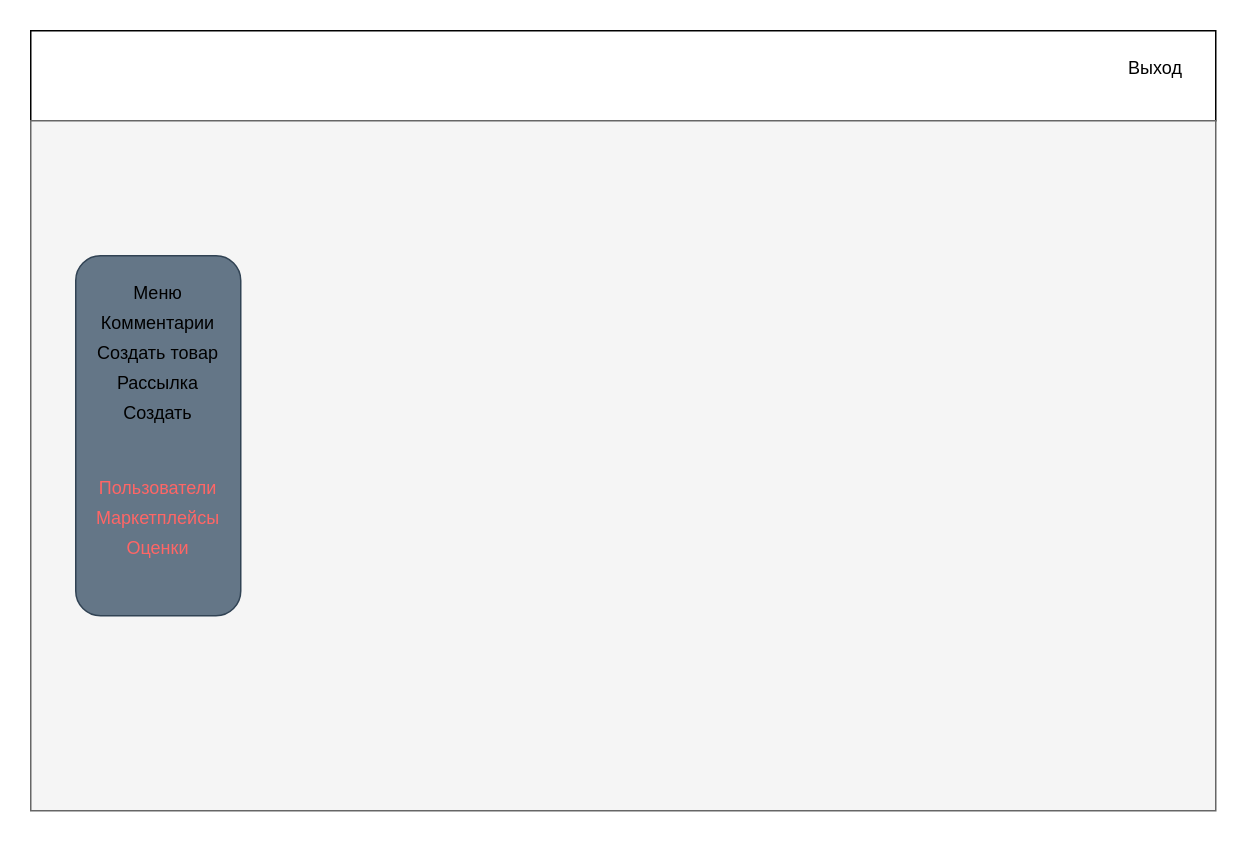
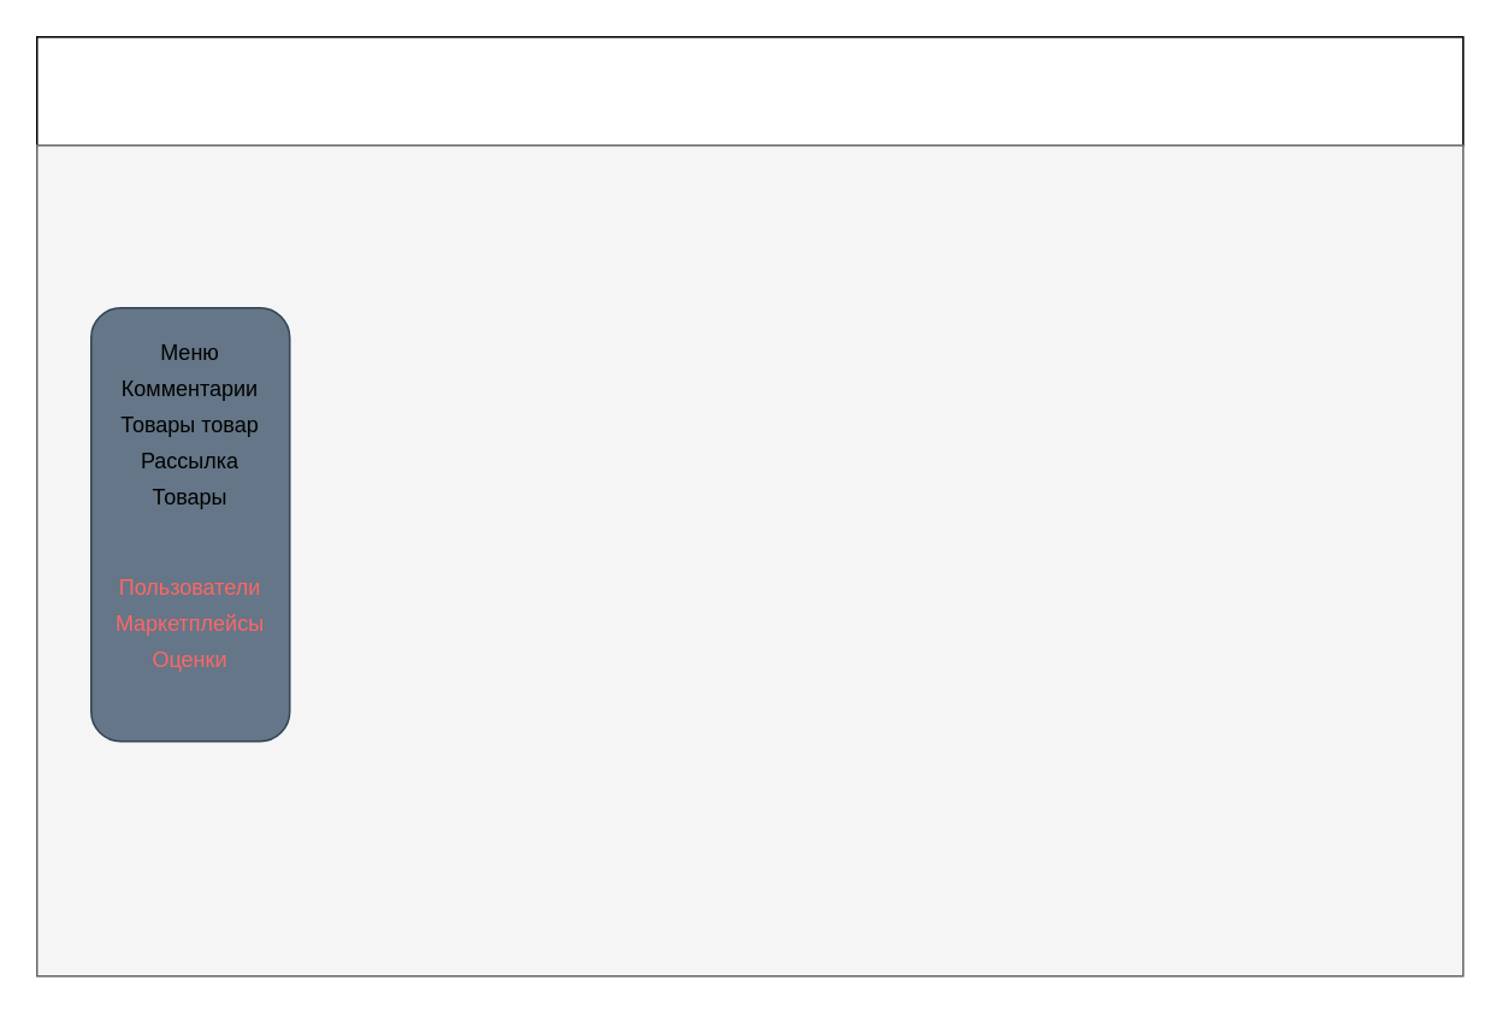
  <mxCell id="0" />
  <mxCell id="1" parent="0" />
  <mxCell id="2" value="" style="rounded=0;whiteSpace=wrap;html=1;" vertex="1" parent="1"><mxGeometry x="20" y="20" width="790" height="60" as="geometry" /></mxCell>
- <mxCell id="3" value="Выход" style="text;html=1;strokeColor=none;fillColor=none;align=center;verticalAlign=middle;whiteSpace=wrap;rounded=0;" vertex="1" parent="1"><mxGeometry x="740" y="30" width="60" height="30" as="geometry" /></mxCell>
  <mxCell id="4" value="" style="rounded=0;whiteSpace=wrap;html=1;fillColor=#f5f5f5;fontColor=#333333;strokeColor=#666666;" vertex="1" parent="1"><mxGeometry x="20" y="80" width="790" height="460" as="geometry" /></mxCell>
  <mxCell id="5" value="" style="rounded=1;whiteSpace=wrap;html=1;fillColor=#647687;fontColor=#ffffff;strokeColor=#314354;" vertex="1" parent="1"><mxGeometry x="50" y="170" width="110" height="240" as="geometry" /></mxCell>
  <mxCell id="6" value="Меню" style="text;html=1;strokeColor=none;fillColor=none;align=center;verticalAlign=middle;whiteSpace=wrap;rounded=0;" vertex="1" parent="1"><mxGeometry x="75" y="180" width="60" height="30" as="geometry" /></mxCell>
  <mxCell id="7" value="Комментарии" style="text;html=1;strokeColor=none;fillColor=none;align=center;verticalAlign=middle;whiteSpace=wrap;rounded=0;" vertex="1" parent="1"><mxGeometry x="75" y="200" width="60" height="30" as="geometry" /></mxCell>
- <mxCell id="8" value="Создать товар" style="text;html=1;strokeColor=none;fillColor=none;align=center;verticalAlign=middle;whiteSpace=wrap;rounded=0;" vertex="1" parent="1"><mxGeometry x="60" y="220" width="90" height="30" as="geometry" /></mxCell>
+ <mxCell id="8" value="Товары товар" style="text;html=1;strokeColor=none;fillColor=none;align=center;verticalAlign=middle;whiteSpace=wrap;rounded=0;" vertex="1" parent="1"><mxGeometry x="60" y="220" width="90" height="30" as="geometry" /></mxCell>
  <mxCell id="9" value="Пользователи" style="text;html=1;strokeColor=none;fillColor=none;align=center;verticalAlign=middle;whiteSpace=wrap;rounded=0;fontColor=#FF6666;" vertex="1" parent="1"><mxGeometry x="75" y="310" width="60" height="30" as="geometry" /></mxCell>
  <mxCell id="10" value="Рассылка" style="text;html=1;strokeColor=none;fillColor=none;align=center;verticalAlign=middle;whiteSpace=wrap;rounded=0;" vertex="1" parent="1"><mxGeometry x="75" y="240" width="60" height="30" as="geometry" /></mxCell>
- <mxCell id="11" value="Создать" style="text;html=1;strokeColor=none;fillColor=none;align=center;verticalAlign=middle;whiteSpace=wrap;rounded=0;" vertex="1" parent="1"><mxGeometry x="75" y="260" width="60" height="30" as="geometry" /></mxCell>
+ <mxCell id="11" value="Товары" style="text;html=1;strokeColor=none;fillColor=none;align=center;verticalAlign=middle;whiteSpace=wrap;rounded=0;" vertex="1" parent="1"><mxGeometry x="75" y="260" width="60" height="30" as="geometry" /></mxCell>
  <mxCell id="12" value="Маркетплейсы" style="text;html=1;strokeColor=none;fillColor=none;align=center;verticalAlign=middle;whiteSpace=wrap;rounded=0;fontColor=#FF6666;" vertex="1" parent="1"><mxGeometry x="75" y="330" width="60" height="30" as="geometry" /></mxCell>
  <mxCell id="13" value="Оценки" style="text;html=1;strokeColor=none;fillColor=none;align=center;verticalAlign=middle;whiteSpace=wrap;rounded=0;fontColor=#FF6666;" vertex="1" parent="1"><mxGeometry x="75" y="350" width="60" height="30" as="geometry" /></mxCell>
